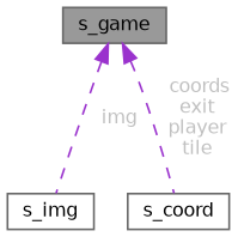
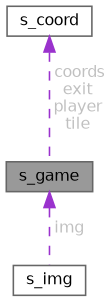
  digraph {
    node [color=gray40 fillcolor=white fontname=Helvetica fontsize=10 shape=box style=filled]
    edge [color=darkorchid3 dir=back fontcolor=grey fontname=Helvetica fontsize=10 labelfontname=Helvetica labelfontsize=10 style=dashed]
    n1 [fillcolor=grey60 fontcolor=black height=0.2 label=s_game width=0.4]
    n2 [height=0.2 label=s_img width=0.4]
    n3 [height=0.2 label=s_coord width=0.4]
    n1 -> n2 [label=" img"]
-   n1 -> n3 [label=" coords\nexit\nplayer\ntile"]
+   n3 -> n1 [label=" coords\nexit\nplayer\ntile"]
  }
